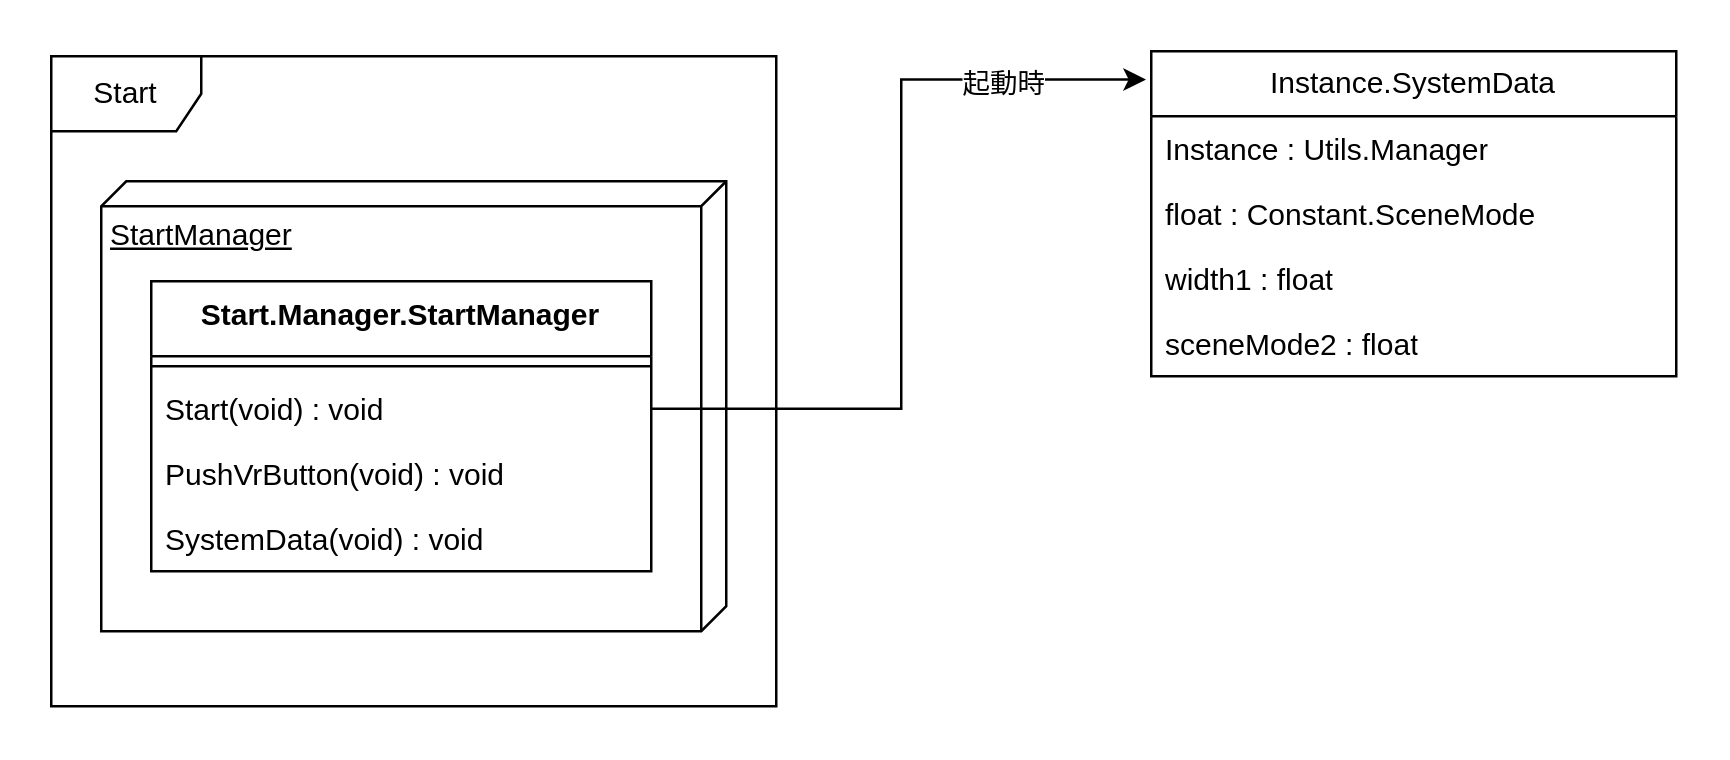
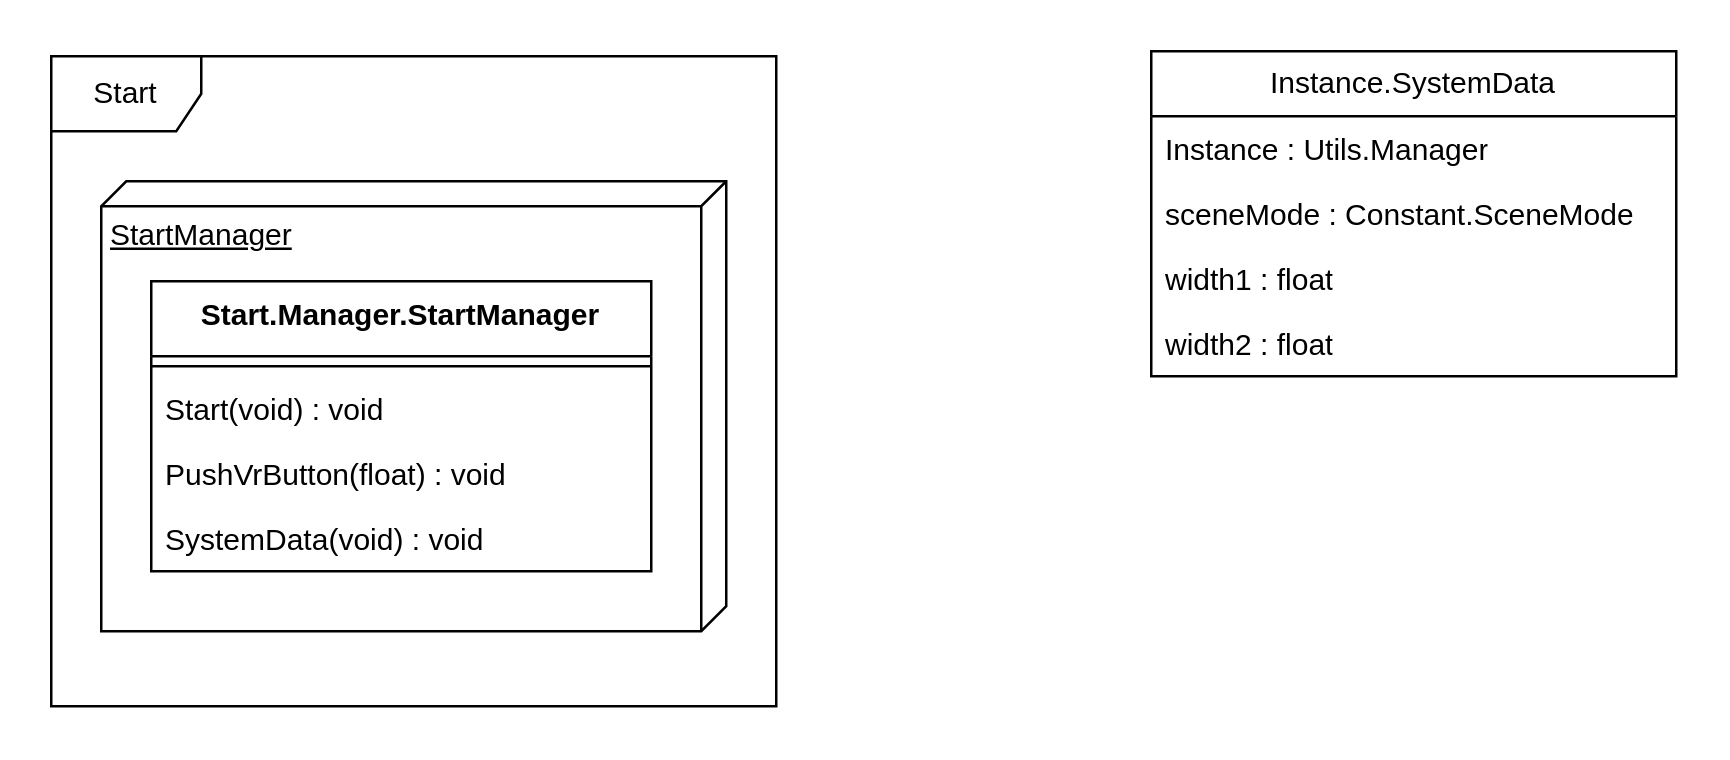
  <mxCell id="0" />
  <mxCell id="1" parent="0" />
  <mxCell id="2" value="Start" style="shape=umlFrame;whiteSpace=wrap;html=1;pointerEvents=0;" vertex="1" parent="1"><mxGeometry x="20" y="22" width="290" height="260" as="geometry" /></mxCell>
  <mxCell id="3" value="StartManager" style="verticalAlign=top;align=left;spacingTop=8;spacingLeft=2;spacingRight=12;shape=cube;size=10;direction=south;fontStyle=4;html=1;whiteSpace=wrap;" vertex="1" parent="1"><mxGeometry x="40" y="72" width="250" height="180" as="geometry" /></mxCell>
  <mxCell id="4" value="Start.Manager.&lt;span style=&quot;background-color: initial;&quot;&gt;StartManager&lt;/span&gt;" style="swimlane;fontStyle=1;align=center;verticalAlign=top;childLayout=stackLayout;horizontal=1;startSize=30;horizontalStack=0;resizeParent=1;resizeParentMax=0;resizeLast=0;collapsible=1;marginBottom=0;whiteSpace=wrap;html=1;" vertex="1" parent="1"><mxGeometry x="60" y="112" width="200" height="116" as="geometry" /></mxCell>
  <mxCell id="5" value="" style="line;strokeWidth=1;fillColor=none;align=left;verticalAlign=middle;spacingTop=-1;spacingLeft=3;spacingRight=3;rotatable=0;labelPosition=right;points=[];portConstraint=eastwest;strokeColor=inherit;" vertex="1" parent="4"><mxGeometry y="30" width="200" height="8" as="geometry" /></mxCell>
  <mxCell id="6" value="Start(void) : void" style="text;strokeColor=none;fillColor=none;align=left;verticalAlign=top;spacingLeft=4;spacingRight=4;overflow=hidden;rotatable=0;points=[[0,0.5],[1,0.5]];portConstraint=eastwest;whiteSpace=wrap;html=1;" vertex="1" parent="4"><mxGeometry y="38" width="200" height="26" as="geometry" /></mxCell>
- <mxCell id="7" value="PushVrButton(void) : void" style="text;strokeColor=none;fillColor=none;align=left;verticalAlign=top;spacingLeft=4;spacingRight=4;overflow=hidden;rotatable=0;points=[[0,0.5],[1,0.5]];portConstraint=eastwest;whiteSpace=wrap;html=1;" vertex="1" parent="4"><mxGeometry y="64" width="200" height="26" as="geometry" /></mxCell>
+ <mxCell id="7" value="PushVrButton(float) : void" style="text;strokeColor=none;fillColor=none;align=left;verticalAlign=top;spacingLeft=4;spacingRight=4;overflow=hidden;rotatable=0;points=[[0,0.5],[1,0.5]];portConstraint=eastwest;whiteSpace=wrap;html=1;" vertex="1" parent="4"><mxGeometry y="64" width="200" height="26" as="geometry" /></mxCell>
  <mxCell id="8" value="SystemData(void) : void" style="text;strokeColor=none;fillColor=none;align=left;verticalAlign=top;spacingLeft=4;spacingRight=4;overflow=hidden;rotatable=0;points=[[0,0.5],[1,0.5]];portConstraint=eastwest;whiteSpace=wrap;html=1;" vertex="1" parent="4"><mxGeometry y="90" width="200" height="26" as="geometry" /></mxCell>
  <mxCell id="9" value="Instance.SystemData" style="swimlane;fontStyle=0;childLayout=stackLayout;horizontal=1;startSize=26;fillColor=none;horizontalStack=0;resizeParent=1;resizeParentMax=0;resizeLast=0;collapsible=1;marginBottom=0;whiteSpace=wrap;html=1;" vertex="1" parent="1"><mxGeometry x="460" y="20" width="210" height="130" as="geometry" /></mxCell>
  <mxCell id="10" value="Instance : Utils.Manager" style="text;strokeColor=none;fillColor=none;align=left;verticalAlign=top;spacingLeft=4;spacingRight=4;overflow=hidden;rotatable=0;points=[[0,0.5],[1,0.5]];portConstraint=eastwest;whiteSpace=wrap;html=1;" vertex="1" parent="9"><mxGeometry y="26" width="210" height="26" as="geometry" /></mxCell>
- <mxCell id="11" value="float : Constant.SceneMode" style="text;strokeColor=none;fillColor=none;align=left;verticalAlign=top;spacingLeft=4;spacingRight=4;overflow=hidden;rotatable=0;points=[[0,0.5],[1,0.5]];portConstraint=eastwest;whiteSpace=wrap;html=1;" vertex="1" parent="9"><mxGeometry y="52" width="210" height="26" as="geometry" /></mxCell>
+ <mxCell id="11" value="sceneMode : Constant.SceneMode" style="text;strokeColor=none;fillColor=none;align=left;verticalAlign=top;spacingLeft=4;spacingRight=4;overflow=hidden;rotatable=0;points=[[0,0.5],[1,0.5]];portConstraint=eastwest;whiteSpace=wrap;html=1;" vertex="1" parent="9"><mxGeometry y="52" width="210" height="26" as="geometry" /></mxCell>
  <mxCell id="12" value="width1 : float" style="text;strokeColor=none;fillColor=none;align=left;verticalAlign=top;spacingLeft=4;spacingRight=4;overflow=hidden;rotatable=0;points=[[0,0.5],[1,0.5]];portConstraint=eastwest;whiteSpace=wrap;html=1;" vertex="1" parent="9"><mxGeometry y="78" width="210" height="26" as="geometry" /></mxCell>
- <mxCell id="13" value="sceneMode2 : float" style="text;strokeColor=none;fillColor=none;align=left;verticalAlign=top;spacingLeft=4;spacingRight=4;overflow=hidden;rotatable=0;points=[[0,0.5],[1,0.5]];portConstraint=eastwest;whiteSpace=wrap;html=1;" vertex="1" parent="9"><mxGeometry y="104" width="210" height="26" as="geometry" /></mxCell>
- <mxCell id="14" style="edgeStyle=orthogonalEdgeStyle;rounded=0;orthogonalLoop=1;jettySize=auto;html=1;entryX=-0.01;entryY=0.087;entryDx=0;entryDy=0;entryPerimeter=0;" edge="1" parent="1" source="6" target="9"><mxGeometry relative="1" as="geometry" /></mxCell>
- <mxCell id="15" value="起動時" style="edgeLabel;html=1;align=center;verticalAlign=middle;resizable=0;points=[];" vertex="1" connectable="0" parent="14"><mxGeometry x="0.653" y="-1" relative="1" as="geometry"><mxPoint as="offset" /></mxGeometry></mxCell>
+ <mxCell id="13" value="width2 : float" style="text;strokeColor=none;fillColor=none;align=left;verticalAlign=top;spacingLeft=4;spacingRight=4;overflow=hidden;rotatable=0;points=[[0,0.5],[1,0.5]];portConstraint=eastwest;whiteSpace=wrap;html=1;" vertex="1" parent="9"><mxGeometry y="104" width="210" height="26" as="geometry" /></mxCell>
